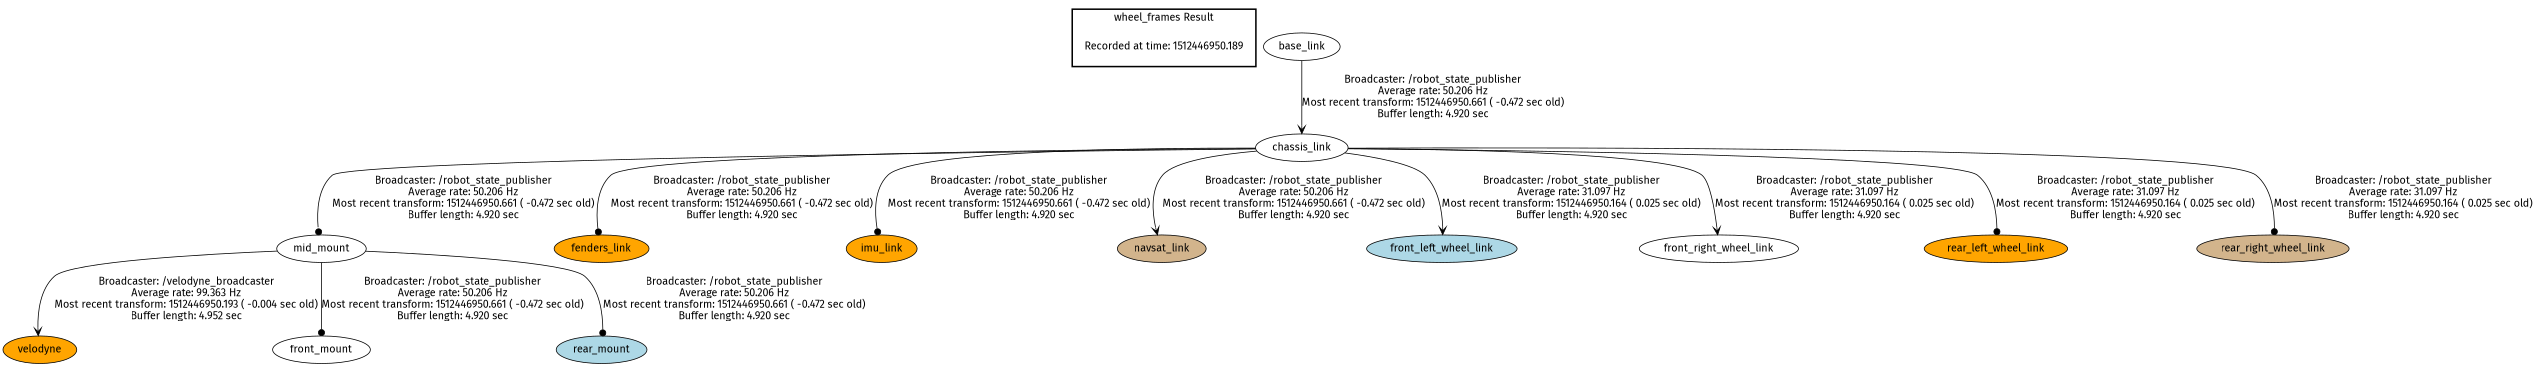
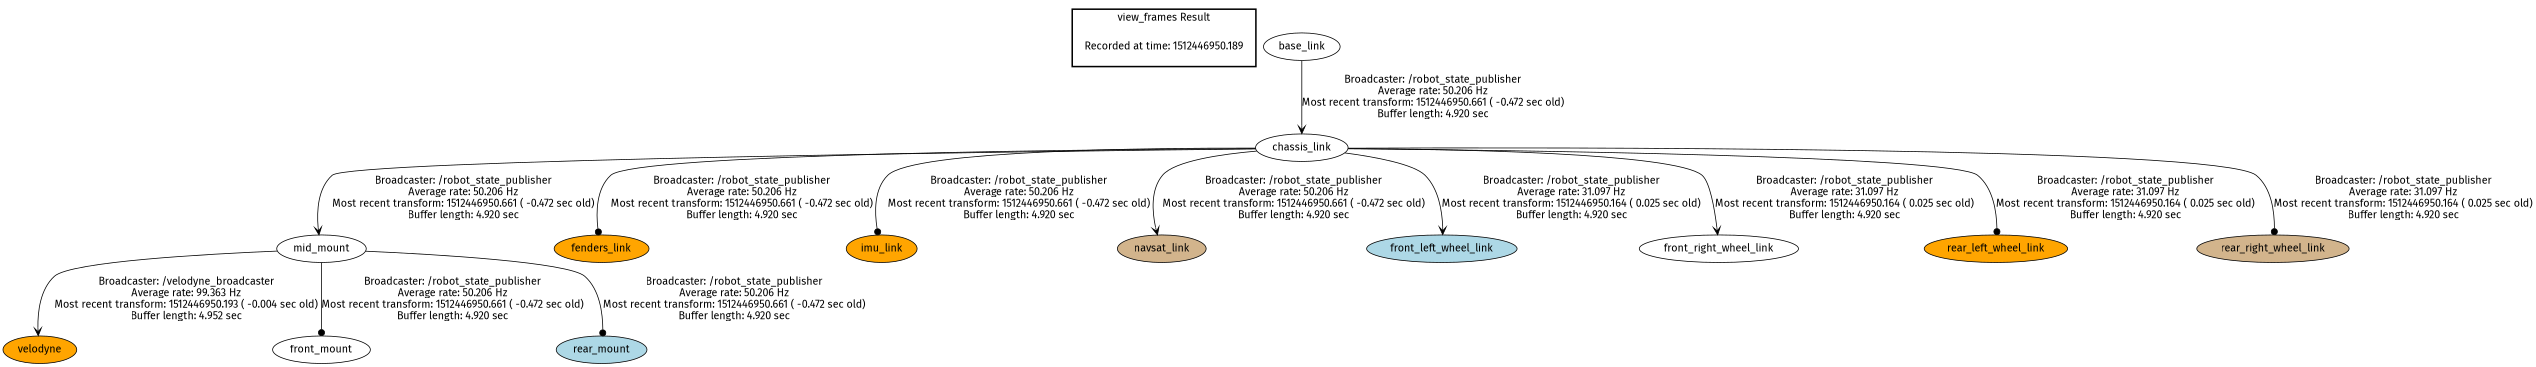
  digraph {
    fontname="Fira Sans"
    node [fillcolor=white fontname="Fira Sans" style=filled]
    edge [arrowhead=vee fontname="Fira Sans"]
    "Recorded at time: 1512446950.189" [shape=plaintext]
    velodyne [fillcolor=orange]
    mid_mount
    front_mount
    rear_mount [fillcolor=lightblue]
    chassis_link
    fenders_link [fillcolor=orange]
    imu_link [fillcolor=orange]
    navsat_link [fillcolor=tan]
    front_left_wheel_link [fillcolor=lightblue]
    front_right_wheel_link
    rear_left_wheel_link [fillcolor=orange]
    rear_right_wheel_link [fillcolor=tan]
    base_link
    subgraph cluster_1 {
      color=black
-     label="wheel_frames Result"
+     label="view_frames Result"
      style=bold
      "Recorded at time: 1512446950.189"
    }
    mid_mount -> velodyne [label="Broadcaster: /velodyne_broadcaster\nAverage rate: 99.363 Hz\nMost recent transform: 1512446950.193 ( -0.004 sec old)\nBuffer length: 4.952 sec\n"]
    mid_mount -> front_mount [arrowhead=dot label="Broadcaster: /robot_state_publisher\nAverage rate: 50.206 Hz\nMost recent transform: 1512446950.661 ( -0.472 sec old)\nBuffer length: 4.920 sec\n"]
    mid_mount -> rear_mount [arrowhead=dot label="Broadcaster: /robot_state_publisher\nAverage rate: 50.206 Hz\nMost recent transform: 1512446950.661 ( -0.472 sec old)\nBuffer length: 4.920 sec\n"]
-   chassis_link -> mid_mount [arrowhead=dot label="Broadcaster: /robot_state_publisher\nAverage rate: 50.206 Hz\nMost recent transform: 1512446950.661 ( -0.472 sec old)\nBuffer length: 4.920 sec\n"]
+   chassis_link -> mid_mount [label="Broadcaster: /robot_state_publisher\nAverage rate: 50.206 Hz\nMost recent transform: 1512446950.661 ( -0.472 sec old)\nBuffer length: 4.920 sec\n"]
    chassis_link -> fenders_link [arrowhead=dot label="Broadcaster: /robot_state_publisher\nAverage rate: 50.206 Hz\nMost recent transform: 1512446950.661 ( -0.472 sec old)\nBuffer length: 4.920 sec\n"]
    chassis_link -> imu_link [arrowhead=dot label="Broadcaster: /robot_state_publisher\nAverage rate: 50.206 Hz\nMost recent transform: 1512446950.661 ( -0.472 sec old)\nBuffer length: 4.920 sec\n"]
    chassis_link -> navsat_link [label="Broadcaster: /robot_state_publisher\nAverage rate: 50.206 Hz\nMost recent transform: 1512446950.661 ( -0.472 sec old)\nBuffer length: 4.920 sec\n"]
    chassis_link -> front_left_wheel_link [label="Broadcaster: /robot_state_publisher\nAverage rate: 31.097 Hz\nMost recent transform: 1512446950.164 ( 0.025 sec old)\nBuffer length: 4.920 sec\n"]
    chassis_link -> front_right_wheel_link [label="Broadcaster: /robot_state_publisher\nAverage rate: 31.097 Hz\nMost recent transform: 1512446950.164 ( 0.025 sec old)\nBuffer length: 4.920 sec\n"]
    chassis_link -> rear_left_wheel_link [arrowhead=dot label="Broadcaster: /robot_state_publisher\nAverage rate: 31.097 Hz\nMost recent transform: 1512446950.164 ( 0.025 sec old)\nBuffer length: 4.920 sec\n"]
    chassis_link -> rear_right_wheel_link [arrowhead=dot label="Broadcaster: /robot_state_publisher\nAverage rate: 31.097 Hz\nMost recent transform: 1512446950.164 ( 0.025 sec old)\nBuffer length: 4.920 sec\n"]
    base_link -> chassis_link [label="Broadcaster: /robot_state_publisher\nAverage rate: 50.206 Hz\nMost recent transform: 1512446950.661 ( -0.472 sec old)\nBuffer length: 4.920 sec\n"]
  }
